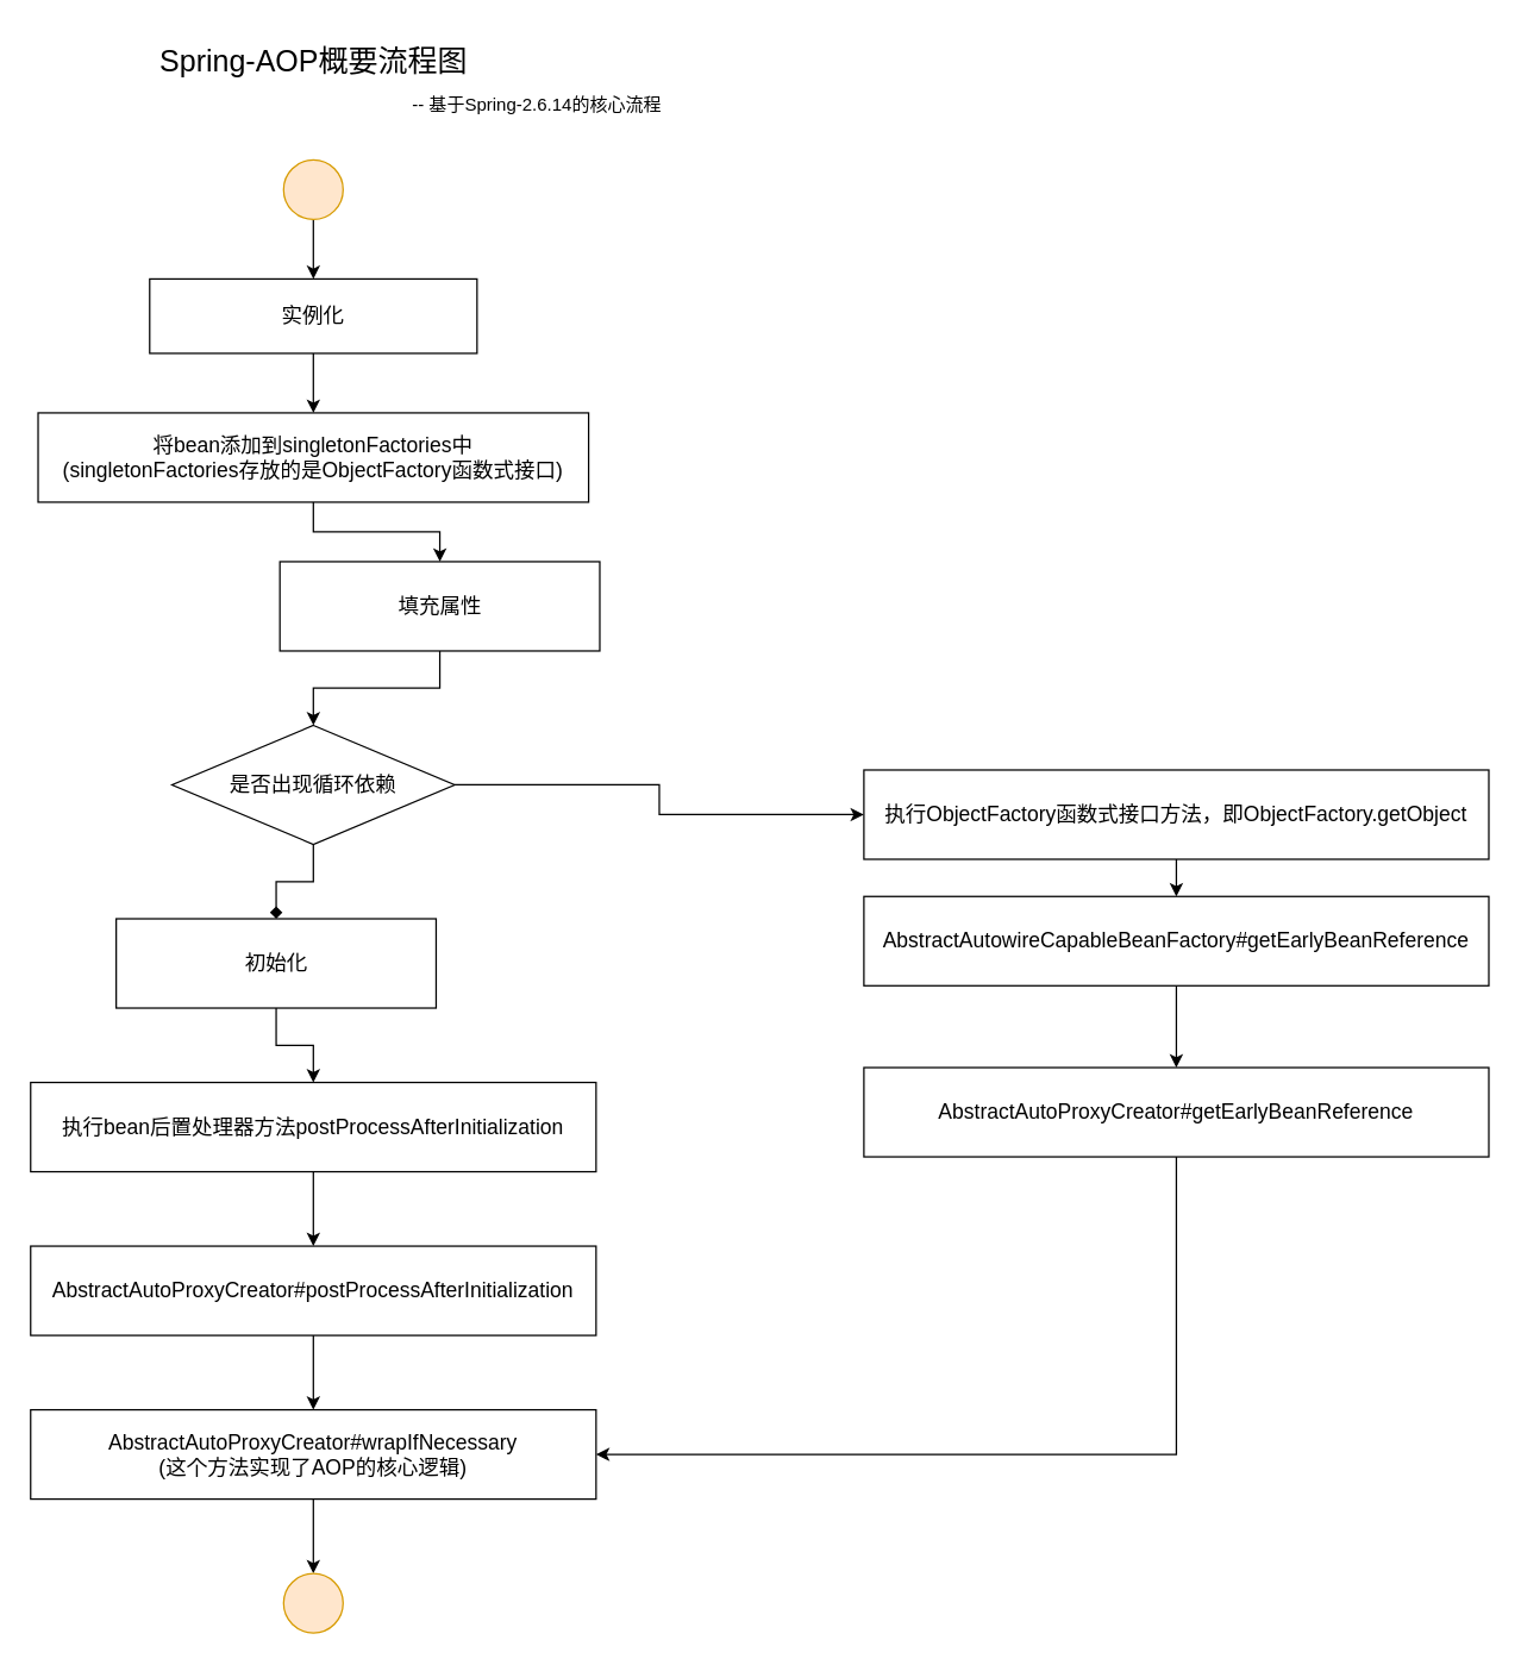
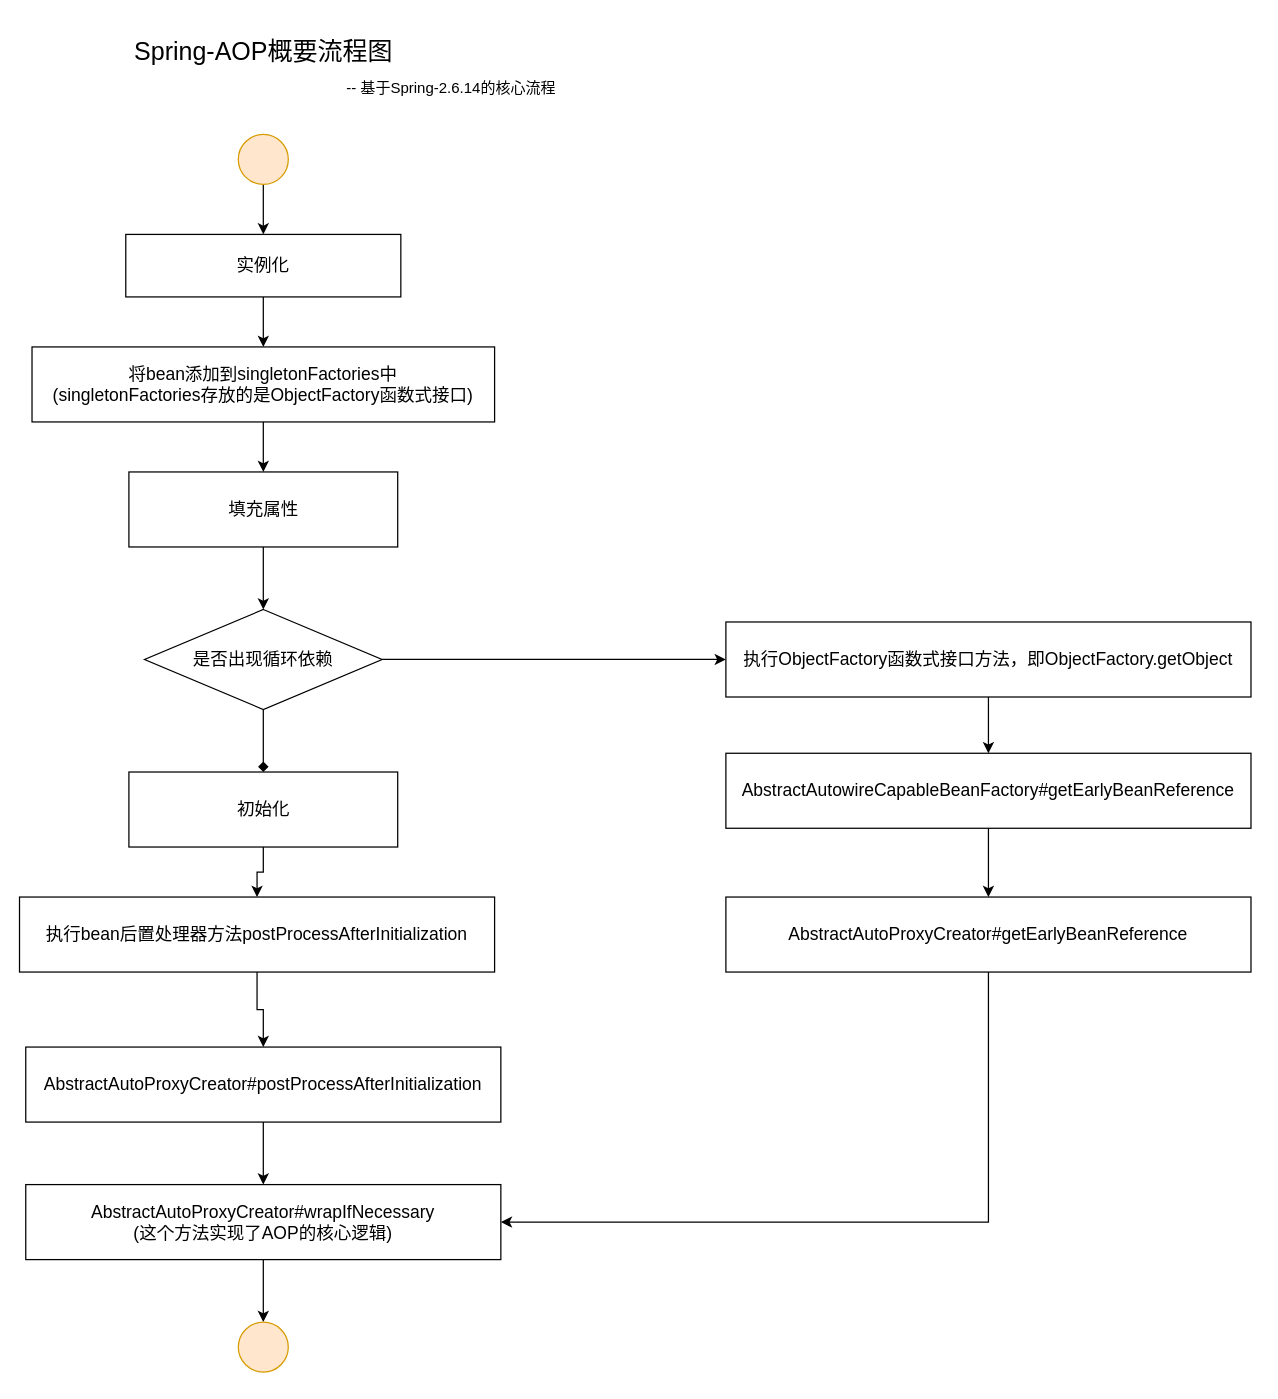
  <mxCell id="0" />
  <mxCell id="1" parent="0" />
  <mxCell id="2" style="edgeStyle=orthogonalEdgeStyle;rounded=0;orthogonalLoop=1;jettySize=auto;html=1;entryX=0.5;entryY=0;entryDx=0;entryDy=0;" parent="1" source="3" target="5" edge="1"><mxGeometry relative="1" as="geometry" /></mxCell>
  <mxCell id="3" value="" style="ellipse;whiteSpace=wrap;html=1;aspect=fixed;fillColor=#ffe6cc;strokeColor=#d79b00;" parent="1" vertex="1"><mxGeometry x="190" y="107" width="40" height="40" as="geometry" /></mxCell>
  <mxCell id="4" style="edgeStyle=orthogonalEdgeStyle;rounded=0;orthogonalLoop=1;jettySize=auto;html=1;entryX=0.5;entryY=0;entryDx=0;entryDy=0;" parent="1" source="5" target="7" edge="1"><mxGeometry relative="1" as="geometry" /></mxCell>
  <mxCell id="5" value="&lt;font style=&quot;font-size: 14px;&quot;&gt;实例化&lt;/font&gt;" style="rounded=0;whiteSpace=wrap;html=1;" parent="1" vertex="1"><mxGeometry x="100" y="187" width="220" height="50" as="geometry" /></mxCell>
  <mxCell id="6" style="edgeStyle=orthogonalEdgeStyle;rounded=0;orthogonalLoop=1;jettySize=auto;html=1;entryX=0.5;entryY=0;entryDx=0;entryDy=0;" parent="1" source="7" target="9" edge="1"><mxGeometry relative="1" as="geometry" /></mxCell>
  <mxCell id="7" value="&lt;font style=&quot;font-size: 14px;&quot;&gt;将bean添加到singletonFactories中&lt;br&gt;(singletonFactories存放的是ObjectFactory函数式接口)&lt;br&gt;&lt;/font&gt;" style="rounded=0;whiteSpace=wrap;html=1;" parent="1" vertex="1"><mxGeometry x="25" y="277" width="370" height="60" as="geometry" /></mxCell>
  <mxCell id="8" style="edgeStyle=orthogonalEdgeStyle;rounded=0;orthogonalLoop=1;jettySize=auto;html=1;entryX=0.5;entryY=0;entryDx=0;entryDy=0;" parent="1" source="9" target="12" edge="1"><mxGeometry relative="1" as="geometry" /></mxCell>
- <mxCell id="9" value="&lt;font style=&quot;font-size: 14px;&quot;&gt;填充属性&lt;br&gt;&lt;/font&gt;" style="rounded=0;whiteSpace=wrap;html=1;" parent="1" vertex="1"><mxGeometry x="187.5" y="377" width="215" height="60" as="geometry" /></mxCell>
+ <mxCell id="9" value="&lt;font style=&quot;font-size: 14px;&quot;&gt;填充属性&lt;br&gt;&lt;/font&gt;" style="rounded=0;whiteSpace=wrap;html=1;" parent="1" vertex="1"><mxGeometry x="102.5" y="377" width="215" height="60" as="geometry" /></mxCell>
  <mxCell id="10" style="edgeStyle=orthogonalEdgeStyle;rounded=0;orthogonalLoop=1;jettySize=auto;html=1;entryX=0.5;entryY=0;entryDx=0;entryDy=0;endArrow=diamond;" parent="1" source="12" target="14" edge="1"><mxGeometry relative="1" as="geometry" /></mxCell>
  <mxCell id="11" style="edgeStyle=orthogonalEdgeStyle;rounded=0;orthogonalLoop=1;jettySize=auto;html=1;entryX=0;entryY=0.5;entryDx=0;entryDy=0;" parent="1" source="12" target="23" edge="1"><mxGeometry relative="1" as="geometry" /></mxCell>
  <mxCell id="12" value="&lt;font style=&quot;font-size: 14px;&quot;&gt;是否出现循环依赖&lt;/font&gt;" style="rhombus;whiteSpace=wrap;html=1;" parent="1" vertex="1"><mxGeometry x="115" y="487" width="190" height="80" as="geometry" /></mxCell>
  <mxCell id="13" style="edgeStyle=orthogonalEdgeStyle;rounded=0;orthogonalLoop=1;jettySize=auto;html=1;entryX=0.5;entryY=0;entryDx=0;entryDy=0;" parent="1" source="14" target="16" edge="1"><mxGeometry relative="1" as="geometry" /></mxCell>
- <mxCell id="14" value="&lt;font style=&quot;font-size: 14px;&quot;&gt;初始化&lt;br&gt;&lt;/font&gt;" style="rounded=0;whiteSpace=wrap;html=1;" parent="1" vertex="1"><mxGeometry x="77.5" y="617" width="215" height="60" as="geometry" /></mxCell>
+ <mxCell id="14" value="&lt;font style=&quot;font-size: 14px;&quot;&gt;初始化&lt;br&gt;&lt;/font&gt;" style="rounded=0;whiteSpace=wrap;html=1;" parent="1" vertex="1"><mxGeometry x="102.5" y="617" width="215" height="60" as="geometry" /></mxCell>
  <mxCell id="15" style="edgeStyle=orthogonalEdgeStyle;rounded=0;orthogonalLoop=1;jettySize=auto;html=1;entryX=0.5;entryY=0;entryDx=0;entryDy=0;" parent="1" source="16" target="18" edge="1"><mxGeometry relative="1" as="geometry" /></mxCell>
- <mxCell id="16" value="&lt;font style=&quot;font-size: 14px;&quot;&gt;执行bean后置处理器方法postProcessAfterInitialization&lt;br&gt;&lt;/font&gt;" style="rounded=0;whiteSpace=wrap;html=1;" parent="1" vertex="1"><mxGeometry x="20" y="727" width="380" height="60" as="geometry" /></mxCell>
+ <mxCell id="16" value="&lt;font style=&quot;font-size: 14px;&quot;&gt;执行bean后置处理器方法postProcessAfterInitialization&lt;br&gt;&lt;/font&gt;" style="rounded=0;whiteSpace=wrap;html=1;" parent="1" vertex="1"><mxGeometry x="15" y="717" width="380" height="60" as="geometry" /></mxCell>
  <mxCell id="17" style="edgeStyle=orthogonalEdgeStyle;rounded=0;orthogonalLoop=1;jettySize=auto;html=1;entryX=0.5;entryY=0;entryDx=0;entryDy=0;" parent="1" source="18" target="20" edge="1"><mxGeometry relative="1" as="geometry" /></mxCell>
  <mxCell id="18" value="&lt;font style=&quot;font-size: 14px;&quot;&gt;AbstractAutoProxyCreator#postProcessAfterInitialization&lt;br&gt;&lt;/font&gt;" style="rounded=0;whiteSpace=wrap;html=1;" parent="1" vertex="1"><mxGeometry x="20" y="837" width="380" height="60" as="geometry" /></mxCell>
  <mxCell id="19" style="edgeStyle=orthogonalEdgeStyle;rounded=0;orthogonalLoop=1;jettySize=auto;html=1;entryX=0.5;entryY=0;entryDx=0;entryDy=0;" parent="1" source="20" target="21" edge="1"><mxGeometry relative="1" as="geometry" /></mxCell>
  <mxCell id="20" value="&lt;font style=&quot;font-size: 14px;&quot;&gt;AbstractAutoProxyCreator#wrapIfNecessary&lt;br&gt;(这个方法实现了AOP的核心逻辑)&lt;br&gt;&lt;/font&gt;" style="rounded=0;whiteSpace=wrap;html=1;" parent="1" vertex="1"><mxGeometry x="20" y="947" width="380" height="60" as="geometry" /></mxCell>
  <mxCell id="21" value="" style="ellipse;whiteSpace=wrap;html=1;aspect=fixed;fillColor=#ffe6cc;strokeColor=#d79b00;" parent="1" vertex="1"><mxGeometry x="190" y="1057" width="40" height="40" as="geometry" /></mxCell>
  <mxCell id="22" style="edgeStyle=orthogonalEdgeStyle;rounded=0;orthogonalLoop=1;jettySize=auto;html=1;entryX=0.5;entryY=0;entryDx=0;entryDy=0;" parent="1" source="23" target="25" edge="1"><mxGeometry relative="1" as="geometry" /></mxCell>
- <mxCell id="23" value="&lt;font style=&quot;font-size: 14px;&quot;&gt;&lt;font style=&quot;font-size: 14px;&quot;&gt;执行ObjectFactory函数式接口方法，即&lt;/font&gt;ObjectFactory.getObject&lt;/font&gt;" style="rounded=0;whiteSpace=wrap;html=1;" parent="1" vertex="1"><mxGeometry x="580" y="517" width="420" height="60" as="geometry" /></mxCell>
+ <mxCell id="23" value="&lt;font style=&quot;font-size: 14px;&quot;&gt;&lt;font style=&quot;font-size: 14px;&quot;&gt;执行ObjectFactory函数式接口方法，即&lt;/font&gt;ObjectFactory.getObject&lt;/font&gt;" style="rounded=0;whiteSpace=wrap;html=1;" parent="1" vertex="1"><mxGeometry x="580" y="497" width="420" height="60" as="geometry" /></mxCell>
  <mxCell id="24" style="edgeStyle=orthogonalEdgeStyle;rounded=0;orthogonalLoop=1;jettySize=auto;html=1;" parent="1" source="25" target="27" edge="1"><mxGeometry relative="1" as="geometry" /></mxCell>
  <mxCell id="25" value="&lt;font style=&quot;font-size: 14px;&quot;&gt;AbstractAutowireCapableBeanFactory#getEarlyBeanReference&lt;/font&gt;" style="rounded=0;whiteSpace=wrap;html=1;" parent="1" vertex="1"><mxGeometry x="580" y="602" width="420" height="60" as="geometry" /></mxCell>
  <mxCell id="26" style="edgeStyle=orthogonalEdgeStyle;rounded=0;orthogonalLoop=1;jettySize=auto;html=1;entryX=1;entryY=0.5;entryDx=0;entryDy=0;exitX=0.5;exitY=1;exitDx=0;exitDy=0;" parent="1" source="27" target="20" edge="1"><mxGeometry relative="1" as="geometry" /></mxCell>
  <mxCell id="27" value="&lt;font style=&quot;font-size: 14px;&quot;&gt;AbstractAutoProxyCreator#getEarlyBeanReference&lt;/font&gt;" style="rounded=0;whiteSpace=wrap;html=1;" parent="1" vertex="1"><mxGeometry x="580" y="717" width="420" height="60" as="geometry" /></mxCell>
  <mxCell id="28" value="&lt;font style=&quot;font-size: 20px;&quot;&gt;Spring-AOP概要流程图&lt;/font&gt;" style="text;html=1;align=center;verticalAlign=middle;resizable=0;points=[];autosize=1;strokeColor=none;fillColor=none;" parent="1" vertex="1"><mxGeometry x="95" y="20" width="230" height="40" as="geometry" /></mxCell>
  <mxCell id="29" value="-- 基于Spring-2.6.14的核心流程" style="text;html=1;align=center;verticalAlign=middle;resizable=0;points=[];autosize=1;strokeColor=none;fillColor=none;" parent="1" vertex="1"><mxGeometry x="265" y="55" width="190" height="30" as="geometry" /></mxCell>
